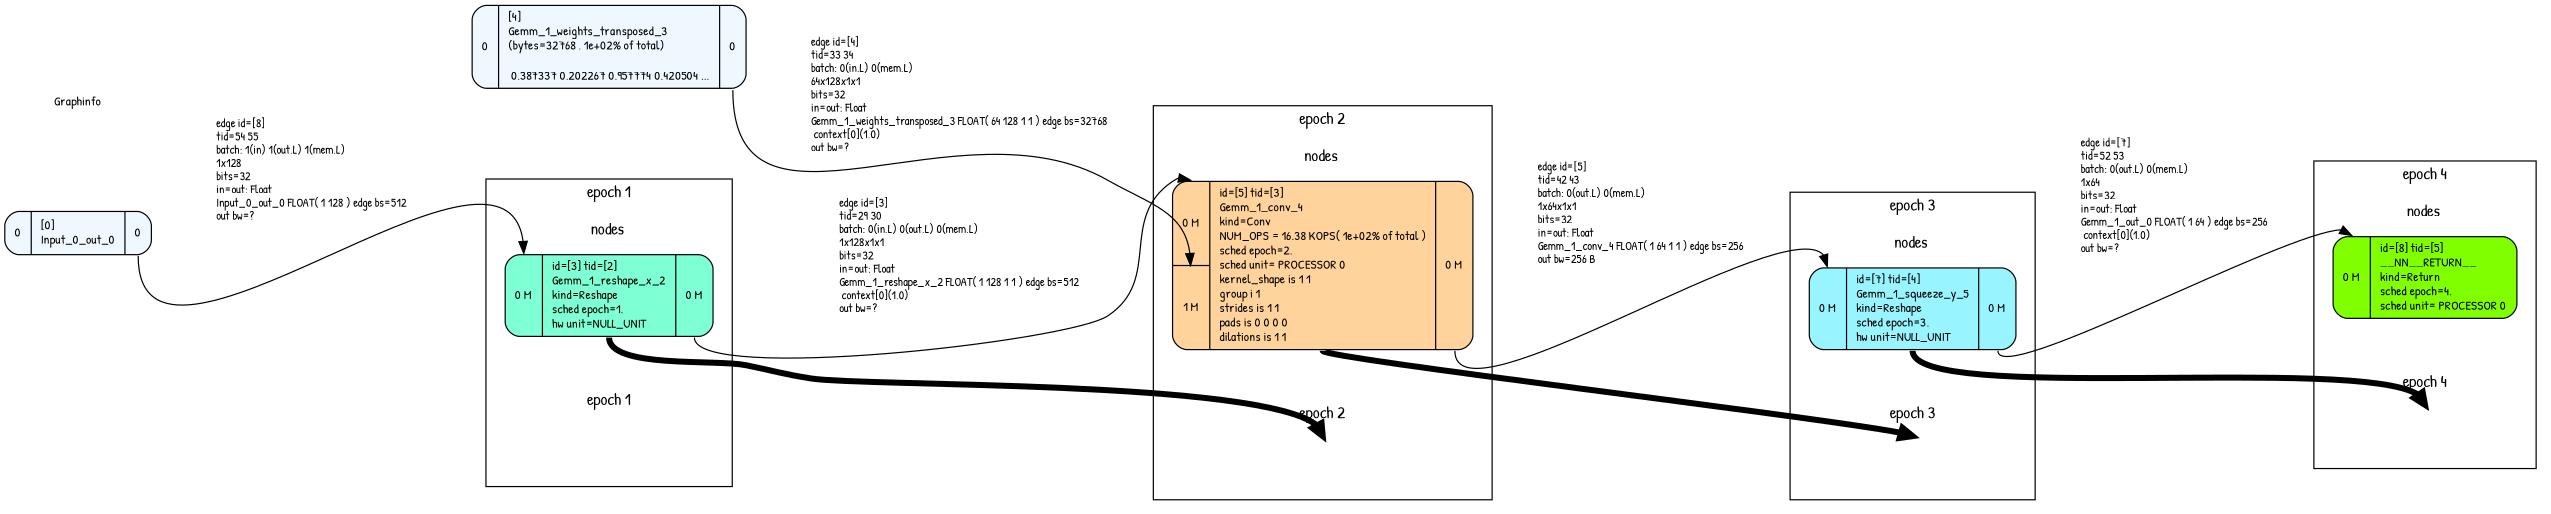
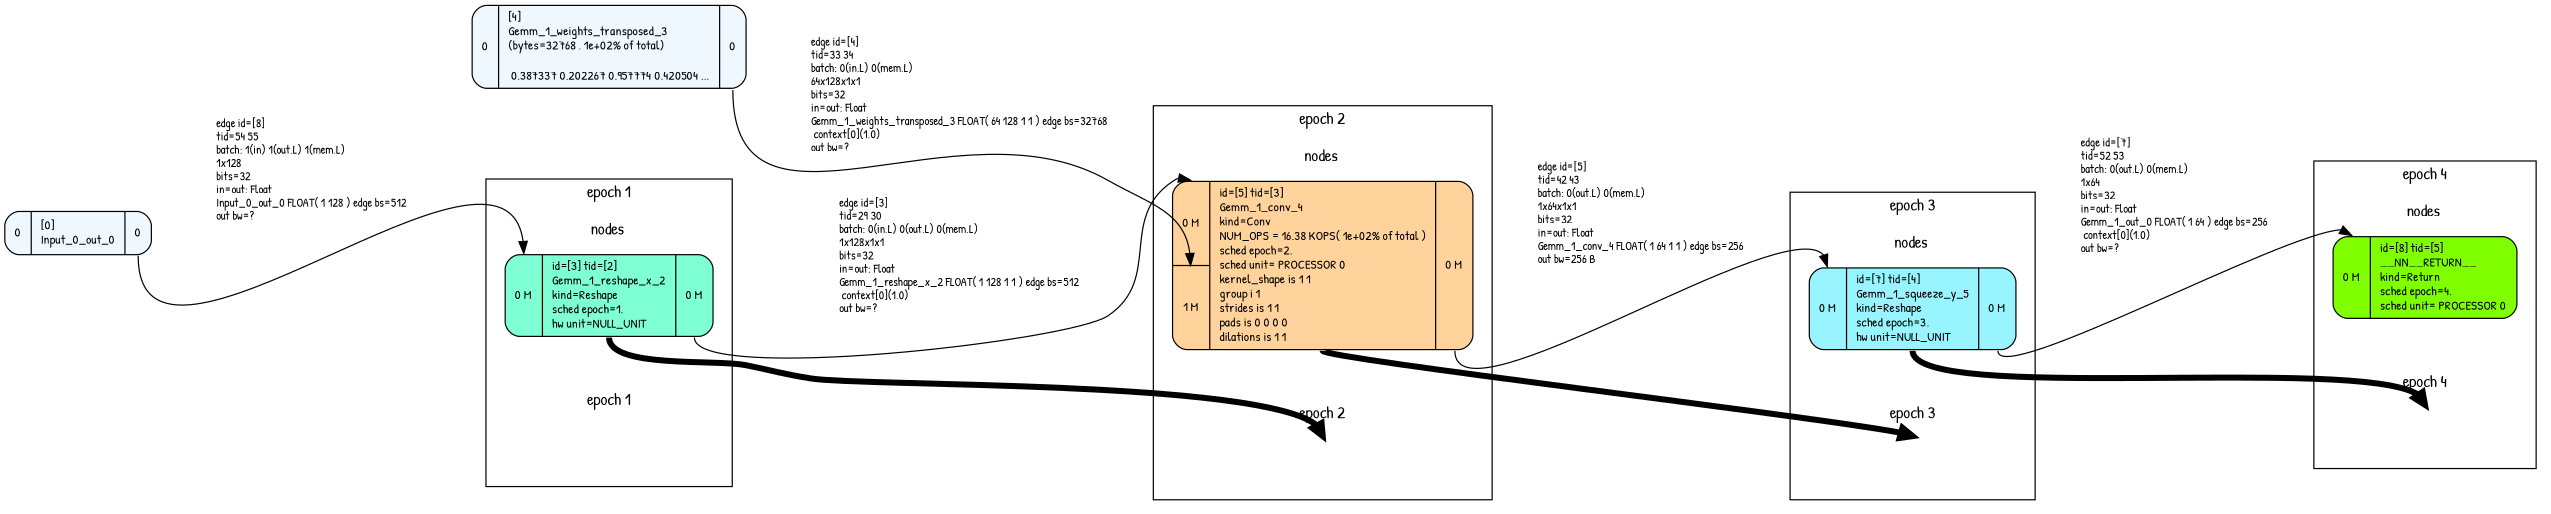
  digraph {
    compound=true
    fontsize=11
    nodesep=1
    rankdir=LR
    ranksep=1.5
    splines=spline
    fontname="Patrick Hand"
    node [fontsize=11 shape=record style="rounded,filled" fontname="Patrick Hand"]
    edge [fontsize=10 headport="i0:n" tailport="o0:s" fontname="Patrick Hand"]
    n1 [fillcolor=aquamarine label="{ { < i0>  0 M } | id=[3] tid=[2]\lGemm_1_reshape_x_2\lkind=Reshape\lsched epoch=1.\lhw unit=NULL_UNIT\l | { < o0>  0 M } }"]
    dummy_1 [style=invis shape=""]
    n3 [fillcolor=burlywood1 label="{ { < i0>  0 M  | < i1>  1 M } | id=[5] tid=[3]\lGemm_1_conv_4\lkind=Conv\lNUM_OPS = 16.38 KOPS( 1e+02% of total )\lsched epoch=2.\lsched unit= PROCESSOR 0\lkernel_shape is 1 1\lgroup i 1\lstrides is 1 1\lpads is 0 0 0 0\ldilations is 1 1\l | { < o0>  0 M } }"]
    dummy_2 [style=invis shape=""]
    n5 [fillcolor=cadetblue1 label="{ { < i0>  0 M } | id=[7] tid=[4]\lGemm_1_squeeze_y_5\lkind=Reshape\lsched epoch=3.\lhw unit=NULL_UNIT\l | { < o0>  0 M } }"]
    dummy_3 [style=invis shape=""]
    n7 [fillcolor=chartreuse label="{ { < i0>  0 M } | id=[8] tid=[5]\l__NN__RETURN__\lkind=Return\lsched epoch=4.\lsched unit= PROCESSOR 0\l}"]
    dummy_4 [style=invis shape=""]
-   Graphinfo [color=black shape=plaintext style=rounded]
    n10 [fillcolor=aliceblue label="{ { <i0> 0} |  [4]\lGemm_1_weights_transposed_3\l(bytes=32768 , 1e+02% of total)\l\l 0.387337 0.202267 0.957774 0.420504 ... | { <o0> 0} }"]
    n11 [fillcolor=aliceblue label="{ { <i0> 0} |  [0]\lInput_0_out_0 | { <o0> 0} }"]
    subgraph cluster_1 {
      fontsize=14
      label="epoch 1"
      subgraph cluster_2 {
        fontsize=14
        label="nodes "
        peripheries=0
        n1
      }
      subgraph cluster_3 {
        fontsize=14
        peripheries=0
        dummy_1
      }
    }
    subgraph cluster_4 {
      fontsize=14
      label="epoch 2"
      subgraph cluster_5 {
        fontsize=14
        label="nodes "
        peripheries=0
        n3
      }
      subgraph cluster_6 {
        fontsize=14
        peripheries=0
        dummy_2
      }
    }
    subgraph cluster_7 {
      fontsize=14
      label="epoch 3"
      subgraph cluster_8 {
        fontsize=14
        label="nodes "
        peripheries=0
        n5
      }
      subgraph cluster_9 {
        fontsize=14
        peripheries=0
        dummy_3
      }
    }
    subgraph cluster_10 {
      fontsize=14
      label="epoch 4"
      subgraph cluster_11 {
        fontsize=14
        label="nodes "
        peripheries=0
        n7
      }
      subgraph cluster_12 {
        fontsize=14
        peripheries=0
        dummy_4
      }
    }
    n1 -> n3 [label="edge id=[3]\ltid=29 30\lbatch: 0(in,L) 0(out,L) 0(mem,L) \l1x128x1x1\lbits=32\lin=out: Float\lGemm_1_reshape_x_2 FLOAT( 1 128 1 1 ) edge bs=512\l context[0](1,0)\lout bw=?\l"]
    n1 -> dummy_2 [headport=n penwidth=5 strength=1000 tailport=s]
    n3 -> n5 [label="edge id=[5]\ltid=42 43\lbatch: 0(out,L) 0(mem,L) \l1x64x1x1\lbits=32\lin=out: Float\lGemm_1_conv_4 FLOAT( 1 64 1 1 ) edge bs=256\lout bw=256 B\l"]
    n3 -> dummy_3 [headport=n penwidth=5 strength=1000 tailport=s]
    n5 -> n7 [label="edge id=[7]\ltid=52 53\lbatch: 0(out,L) 0(mem,L) \l1x64\lbits=32\lin=out: Float\lGemm_1_out_0 FLOAT( 1 64 ) edge bs=256\l context[0](1,0)\lout bw=?\l"]
    n5 -> dummy_4 [headport=n penwidth=5 strength=1000 tailport=s]
    n10 -> n3 [headport="i1:n" label="edge id=[4]\ltid=33 34\lbatch: 0(in,L) 0(mem,L) \l64x128x1x1\lbits=32\lin=out: Float\lGemm_1_weights_transposed_3 FLOAT( 64 128 1 1 ) edge bs=32768\l context[0](1,0)\lout bw=?\l"]
    n11 -> n1 [label="edge id=[8]\ltid=54 55\lbatch: 1(in) 1(out,L) 1(mem,L) \l1x128\lbits=32\lin=out: Float\lInput_0_out_0 FLOAT( 1 128 ) edge bs=512\lout bw=?\l"]
  }
